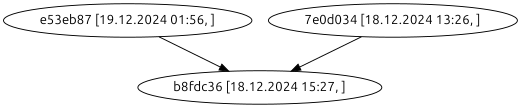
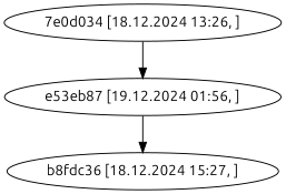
  digraph {
    fontname=Ubuntu
    node [fontname=Ubuntu]
    edge [fontname=Ubuntu]
    n1 [label="e53eb87 [19.12.2024 01:56, ]"]
    n2 [label="b8fdc36 [18.12.2024 15:27, ]"]
    n3 [label="7e0d034 [18.12.2024 13:26, ]"]
    n1 -> n2
-   n3 -> n2
+   n3 -> n1
  }
